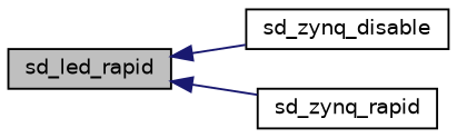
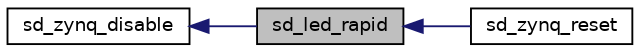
  digraph {
    rankdir=LR
    node [color=black fillcolor=white fontname=Helvetica fontsize=10 shape=record style=filled]
    edge [color=midnightblue dir=back fontname=Helvetica fontsize=10 labelfontname=Helvetica labelfontsize=10 style=solid]
    n1 [fillcolor=grey75 fontcolor=black height=0.2 label=sd_led_rapid width=0.4]
    n2 [height=0.2 label=sd_zynq_disable width=0.4]
-   n3 [height=0.2 label=sd_zynq_rapid width=0.4]
-   n1 -> n2
+   n3 [height=0.2 label=sd_zynq_reset width=0.4]
+   n2 -> n1
    n1 -> n3
  }
